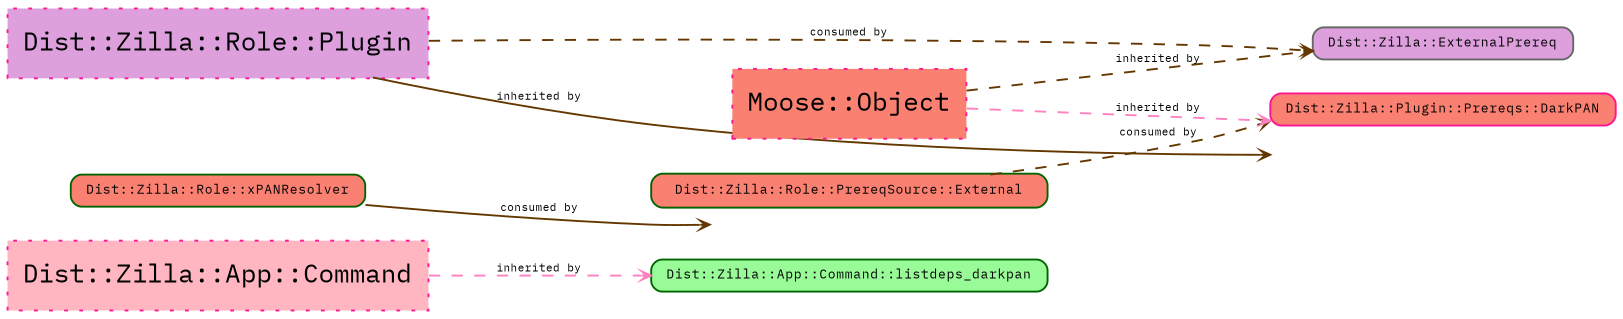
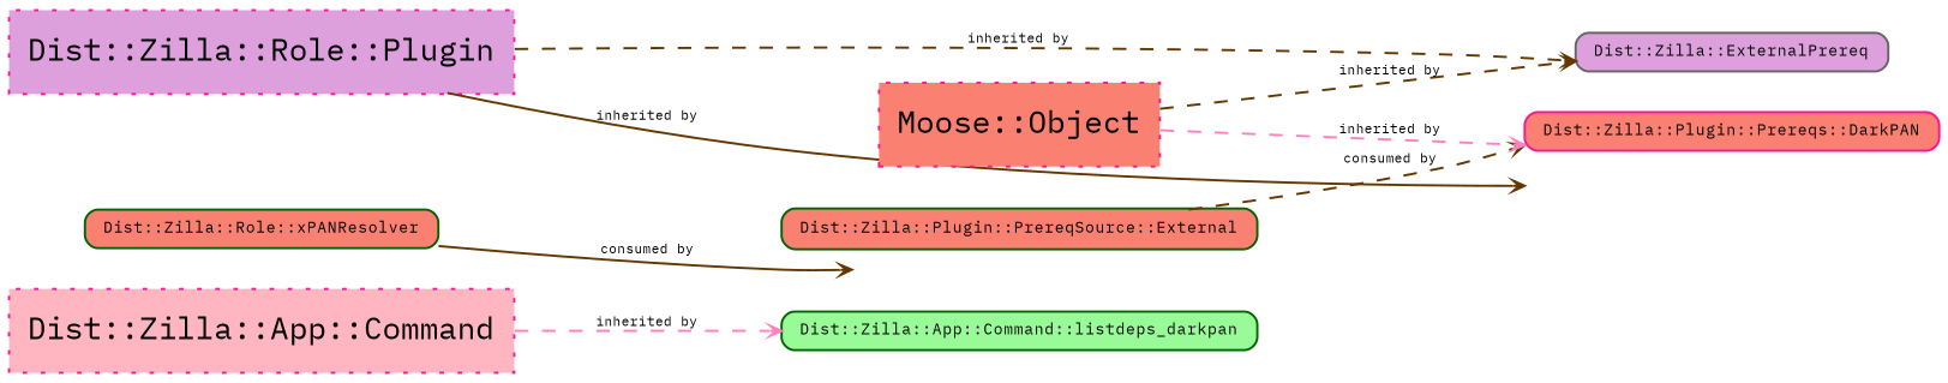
  strict digraph {
    compound=1
    concentrate=1
    fontname="IBM Plex Mono"
    rankdir=LR
    ranksep=1
    smoothing=triangle
    splines=spline
    node [color=deeppink fillcolor=salmon fontname="IBM Plex Mono" shape=Mrecord style="solid,filled" fontsize=7]
    edge [arrowhead=open arrowsize=0.5 color="#653700" dir=forward fontname="IBM Plex Mono" fontsize=6 headclip=1 minlen=1 samehead=head style=dashed tailclip=1 weight=5]
    n1 [fillcolor=lightpink label="Dist::Zilla::App::Command" shape=record style="dotted,filled" fontsize=""]
    n2 [color=darkgreen fillcolor=palegreen height=0.1 label="Dist::Zilla::App::Command::listdeps_darkpan"]
    n3 [color=gray40 fillcolor=plum height=0.1 label="Dist::Zilla::ExternalPrereq"]
    n4 [height=0.1 label="Dist::Zilla::Plugin::Prereqs::DarkPAN"]
    n5 [fillcolor=plum label="Dist::Zilla::Role::Plugin" shape=record style="dotted,filled" fontsize=""]
-   n6 [color=darkgreen height=0.1 label="Dist::Zilla::Role::PrereqSource::External"]
+   n6 [color=darkgreen height=0.1 label="Dist::Zilla::Plugin::PrereqSource::External"]
    n7 [color=darkgreen height=0.1 label="Dist::Zilla::Role::xPANResolver"]
    n8 [label="Moose::Object" shape=record style="dotted,filled" fontsize=""]
    n1 -> n2 [color="#ff81c0" label="inherited by" weight=10]
-   n5 -> n3 [label="consumed by"]
+   n5 -> n3 [label="inherited by"]
    n5 -> n6 [label="inherited by" style=solid]
    n6 -> n4 [label="consumed by"]
    n7 -> n6 [label="consumed by" style=solid]
    n8 -> n3 [label="inherited by" weight=10]
    n8 -> n4 [color="#ff81c0" label="inherited by" weight=10]
  }
